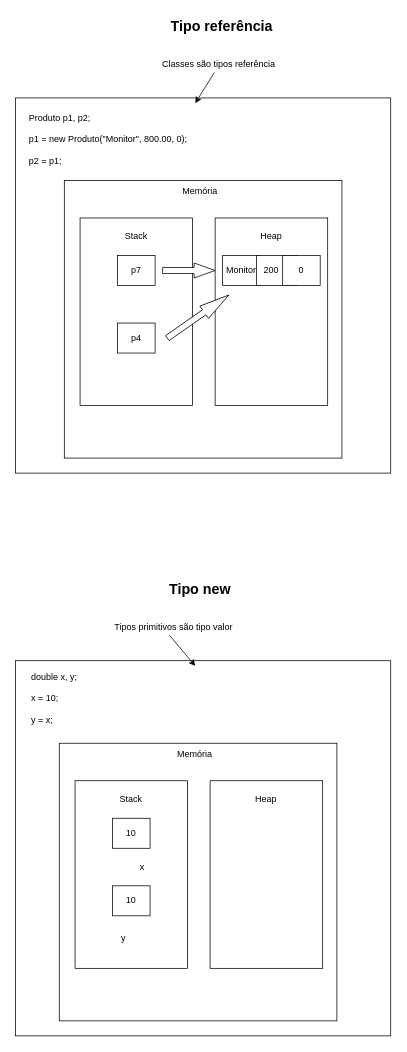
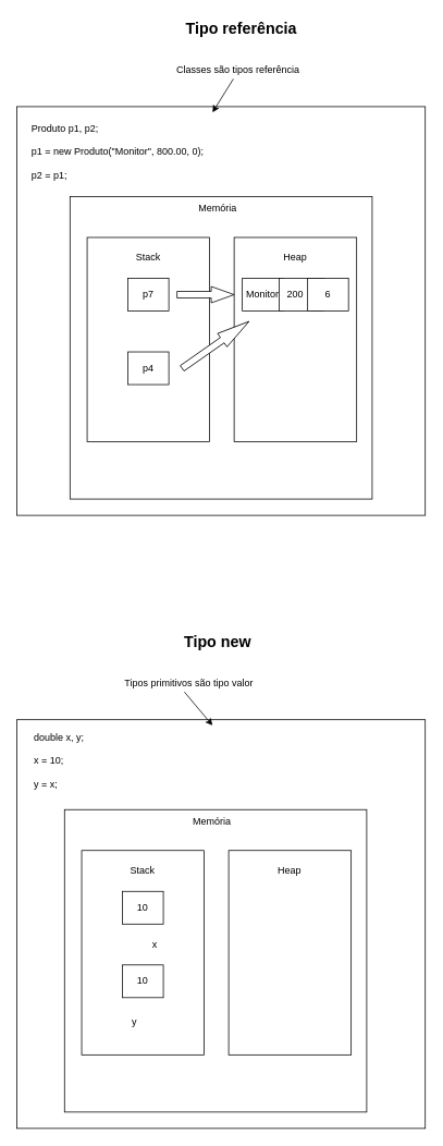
  <mxCell id="0" />
  <mxCell id="1" parent="0" />
  <mxCell id="2" value="" style="whiteSpace=wrap;html=1;aspect=fixed;" vertex="1" parent="1"><mxGeometry x="20" y="130" width="500" height="500" as="geometry" /></mxCell>
  <mxCell id="3" value="&lt;b&gt;Tipo referência&lt;/b&gt;" style="text;strokeColor=none;align=center;fillColor=none;html=1;verticalAlign=middle;whiteSpace=wrap;rounded=0;fontSize=19;" vertex="1" parent="1"><mxGeometry x="130" y="20" width="330" height="30" as="geometry" /></mxCell>
  <mxCell id="4" value="Classes são tipos referência" style="text;strokeColor=none;align=center;fillColor=none;html=1;verticalAlign=middle;whiteSpace=wrap;rounded=0;" vertex="1" parent="1"><mxGeometry x="201" y="70" width="180" height="30" as="geometry" /></mxCell>
  <mxCell id="5" value="" style="edgeStyle=none;orthogonalLoop=1;jettySize=auto;html=1;rounded=0;entryX=0.479;entryY=0.014;entryDx=0;entryDy=0;entryPerimeter=0;exitX=0.467;exitY=0.867;exitDx=0;exitDy=0;exitPerimeter=0;" edge="1" parent="1" source="4" target="2"><mxGeometry width="100" relative="1" as="geometry"><mxPoint x="136" y="100" as="sourcePoint" /><mxPoint x="236" y="100" as="targetPoint" /><Array as="points" /></mxGeometry></mxCell>
  <mxCell id="6" value="Produto p1, p2;&lt;div&gt;&lt;br&gt;&lt;/div&gt;&lt;div style=&quot;&quot;&gt;p1 = new Produto(&quot;Monitor&quot;, 800.00, 0);&lt;/div&gt;&lt;div style=&quot;&quot;&gt;&lt;br&gt;&lt;/div&gt;&lt;div style=&quot;&quot;&gt;p2 = p1;&lt;/div&gt;" style="text;html=1;align=left;verticalAlign=middle;resizable=0;points=[];autosize=1;strokeColor=none;fillColor=none;" vertex="1" parent="1"><mxGeometry x="36" y="140" width="230" height="90" as="geometry" /></mxCell>
  <mxCell id="7" value="" style="whiteSpace=wrap;html=1;aspect=fixed;" vertex="1" parent="1"><mxGeometry x="85" y="240" width="370" height="370" as="geometry" /></mxCell>
  <mxCell id="8" value="Memória" style="text;strokeColor=none;align=center;fillColor=none;html=1;verticalAlign=middle;whiteSpace=wrap;rounded=0;" vertex="1" parent="1"><mxGeometry x="236" y="240" width="60" height="30" as="geometry" /></mxCell>
  <mxCell id="9" value="" style="rounded=0;whiteSpace=wrap;html=1;direction=south;" vertex="1" parent="1"><mxGeometry x="106" y="290" width="150" height="250" as="geometry" /></mxCell>
  <mxCell id="10" value="" style="rounded=0;whiteSpace=wrap;html=1;direction=south;" vertex="1" parent="1"><mxGeometry x="286" y="290" width="150" height="250" as="geometry" /></mxCell>
  <mxCell id="11" value="Stack" style="text;strokeColor=none;align=center;fillColor=none;html=1;verticalAlign=middle;whiteSpace=wrap;rounded=0;" vertex="1" parent="1"><mxGeometry x="151" y="300" width="60" height="30" as="geometry" /></mxCell>
  <mxCell id="12" value="Heap" style="text;strokeColor=none;align=center;fillColor=none;html=1;verticalAlign=middle;whiteSpace=wrap;rounded=0;" vertex="1" parent="1"><mxGeometry x="331" y="300" width="60" height="30" as="geometry" /></mxCell>
  <mxCell id="13" value="" style="rounded=0;whiteSpace=wrap;html=1;" vertex="1" parent="1"><mxGeometry x="156" y="340" width="50" height="40" as="geometry" /></mxCell>
  <mxCell id="14" value="" style="rounded=0;whiteSpace=wrap;html=1;" vertex="1" parent="1"><mxGeometry x="156" y="430" width="50" height="40" as="geometry" /></mxCell>
  <mxCell id="15" value="" style="rounded=0;whiteSpace=wrap;html=1;" vertex="1" parent="1"><mxGeometry x="296" y="340" width="50" height="40" as="geometry" /></mxCell>
  <mxCell id="16" value="" style="rounded=0;whiteSpace=wrap;html=1;" vertex="1" parent="1"><mxGeometry x="341" y="340" width="55" height="40" as="geometry" /></mxCell>
  <mxCell id="17" value="" style="rounded=0;whiteSpace=wrap;html=1;" vertex="1" parent="1"><mxGeometry x="376" y="340" width="50" height="40" as="geometry" /></mxCell>
  <mxCell id="18" value="Monitor" style="text;strokeColor=none;align=center;fillColor=none;html=1;verticalAlign=middle;whiteSpace=wrap;rounded=0;" vertex="1" parent="1"><mxGeometry x="291" y="345" width="60" height="30" as="geometry" /></mxCell>
  <mxCell id="19" value="200" style="text;strokeColor=none;align=center;fillColor=none;html=1;verticalAlign=middle;whiteSpace=wrap;rounded=0;" vertex="1" parent="1"><mxGeometry x="331" y="345" width="60" height="30" as="geometry" /></mxCell>
- <mxCell id="20" value="0" style="text;strokeColor=none;align=center;fillColor=none;html=1;verticalAlign=middle;whiteSpace=wrap;rounded=0;" vertex="1" parent="1"><mxGeometry x="371" y="345" width="60" height="30" as="geometry" /></mxCell>
+ <mxCell id="20" value="6" style="text;strokeColor=none;align=center;fillColor=none;html=1;verticalAlign=middle;whiteSpace=wrap;rounded=0;" vertex="1" parent="1"><mxGeometry x="371" y="345" width="60" height="30" as="geometry" /></mxCell>
  <mxCell id="21" value="p7" style="text;strokeColor=none;align=center;fillColor=none;html=1;verticalAlign=middle;whiteSpace=wrap;rounded=0;" vertex="1" parent="1"><mxGeometry x="151" y="345" width="60" height="30" as="geometry" /></mxCell>
  <mxCell id="22" value="p4" style="text;strokeColor=none;align=center;fillColor=none;html=1;verticalAlign=middle;whiteSpace=wrap;rounded=0;" vertex="1" parent="1"><mxGeometry x="151" y="435" width="60" height="30" as="geometry" /></mxCell>
  <mxCell id="23" value="" style="shape=singleArrow;whiteSpace=wrap;html=1;arrowWidth=0.4;arrowSize=0.4;" vertex="1" parent="1"><mxGeometry x="216" y="350" width="70" height="20" as="geometry" /></mxCell>
  <mxCell id="24" value="" style="shape=singleArrow;whiteSpace=wrap;html=1;arrowWidth=0.4;arrowSize=0.4;direction=east;rotation=-35;" vertex="1" parent="1"><mxGeometry x="213.29" y="411.4" width="100" height="20" as="geometry" /></mxCell>
  <mxCell id="25" value="&lt;b&gt;Tipo new&lt;/b&gt;" style="text;strokeColor=none;align=center;fillColor=none;html=1;verticalAlign=middle;whiteSpace=wrap;rounded=0;fontSize=19;" vertex="1" parent="1"><mxGeometry x="101" y="770" width="330" height="30" as="geometry" /></mxCell>
  <mxCell id="26" value="" style="whiteSpace=wrap;html=1;aspect=fixed;" vertex="1" parent="1"><mxGeometry x="20" y="880" width="500" height="500" as="geometry" /></mxCell>
  <mxCell id="27" value="Tipos primitivos são tipo valor" style="text;strokeColor=none;align=center;fillColor=none;html=1;verticalAlign=middle;whiteSpace=wrap;rounded=0;" vertex="1" parent="1"><mxGeometry x="141" y="820" width="180" height="30" as="geometry" /></mxCell>
  <mxCell id="28" value="" style="edgeStyle=none;orthogonalLoop=1;jettySize=auto;html=1;rounded=0;entryX=0.479;entryY=0.014;entryDx=0;entryDy=0;entryPerimeter=0;exitX=0.467;exitY=0.867;exitDx=0;exitDy=0;exitPerimeter=0;" edge="1" source="27" target="26" parent="1"><mxGeometry width="100" relative="1" as="geometry"><mxPoint x="129.29" y="850" as="sourcePoint" /><mxPoint x="229.29" y="850" as="targetPoint" /><Array as="points" /></mxGeometry></mxCell>
  <mxCell id="29" value="double x, y;&lt;div&gt;&lt;br&gt;&lt;/div&gt;&lt;div style=&quot;&quot;&gt;x = 10;&lt;/div&gt;&lt;div style=&quot;&quot;&gt;&lt;br&gt;&lt;/div&gt;&lt;div style=&quot;&quot;&gt;y = x;&lt;/div&gt;" style="text;html=1;align=left;verticalAlign=middle;resizable=0;points=[];autosize=1;strokeColor=none;fillColor=none;" vertex="1" parent="1"><mxGeometry x="39.29" y="885" width="80" height="90" as="geometry" /></mxCell>
  <mxCell id="30" value="" style="whiteSpace=wrap;html=1;aspect=fixed;" vertex="1" parent="1"><mxGeometry x="78.29" y="990" width="370" height="370" as="geometry" /></mxCell>
  <mxCell id="31" value="Memória" style="text;strokeColor=none;align=center;fillColor=none;html=1;verticalAlign=middle;whiteSpace=wrap;rounded=0;" vertex="1" parent="1"><mxGeometry x="229.29" y="990" width="60" height="30" as="geometry" /></mxCell>
  <mxCell id="32" value="" style="rounded=0;whiteSpace=wrap;html=1;direction=south;" vertex="1" parent="1"><mxGeometry x="99.29" y="1040" width="150" height="250" as="geometry" /></mxCell>
  <mxCell id="33" value="" style="rounded=0;whiteSpace=wrap;html=1;direction=south;" vertex="1" parent="1"><mxGeometry x="279.29" y="1040" width="150" height="250" as="geometry" /></mxCell>
  <mxCell id="34" value="Stack" style="text;strokeColor=none;align=center;fillColor=none;html=1;verticalAlign=middle;whiteSpace=wrap;rounded=0;" vertex="1" parent="1"><mxGeometry x="144.29" y="1050" width="60" height="30" as="geometry" /></mxCell>
  <mxCell id="35" value="Heap" style="text;strokeColor=none;align=center;fillColor=none;html=1;verticalAlign=middle;whiteSpace=wrap;rounded=0;" vertex="1" parent="1"><mxGeometry x="324.29" y="1050" width="60" height="30" as="geometry" /></mxCell>
  <mxCell id="36" value="" style="rounded=0;whiteSpace=wrap;html=1;" vertex="1" parent="1"><mxGeometry x="149.29" y="1090" width="50" height="40" as="geometry" /></mxCell>
  <mxCell id="37" value="" style="rounded=0;whiteSpace=wrap;html=1;" vertex="1" parent="1"><mxGeometry x="149.29" y="1180" width="50" height="40" as="geometry" /></mxCell>
  <mxCell id="38" value="10" style="text;strokeColor=none;align=center;fillColor=none;html=1;verticalAlign=middle;whiteSpace=wrap;rounded=0;" vertex="1" parent="1"><mxGeometry x="144.29" y="1095" width="60" height="30" as="geometry" /></mxCell>
  <mxCell id="39" value="10" style="text;strokeColor=none;align=center;fillColor=none;html=1;verticalAlign=middle;whiteSpace=wrap;rounded=0;" vertex="1" parent="1"><mxGeometry x="144.29" y="1185" width="60" height="30" as="geometry" /></mxCell>
  <mxCell id="40" value="x" style="text;strokeColor=none;align=center;fillColor=none;html=1;verticalAlign=middle;whiteSpace=wrap;rounded=0;" vertex="1" parent="1"><mxGeometry x="159.29" y="1140" width="60" height="30" as="geometry" /></mxCell>
  <mxCell id="41" value="y" style="text;strokeColor=none;align=center;fillColor=none;html=1;verticalAlign=middle;whiteSpace=wrap;rounded=0;" vertex="1" parent="1"><mxGeometry x="134.29" y="1235" width="60" height="30" as="geometry" /></mxCell>
